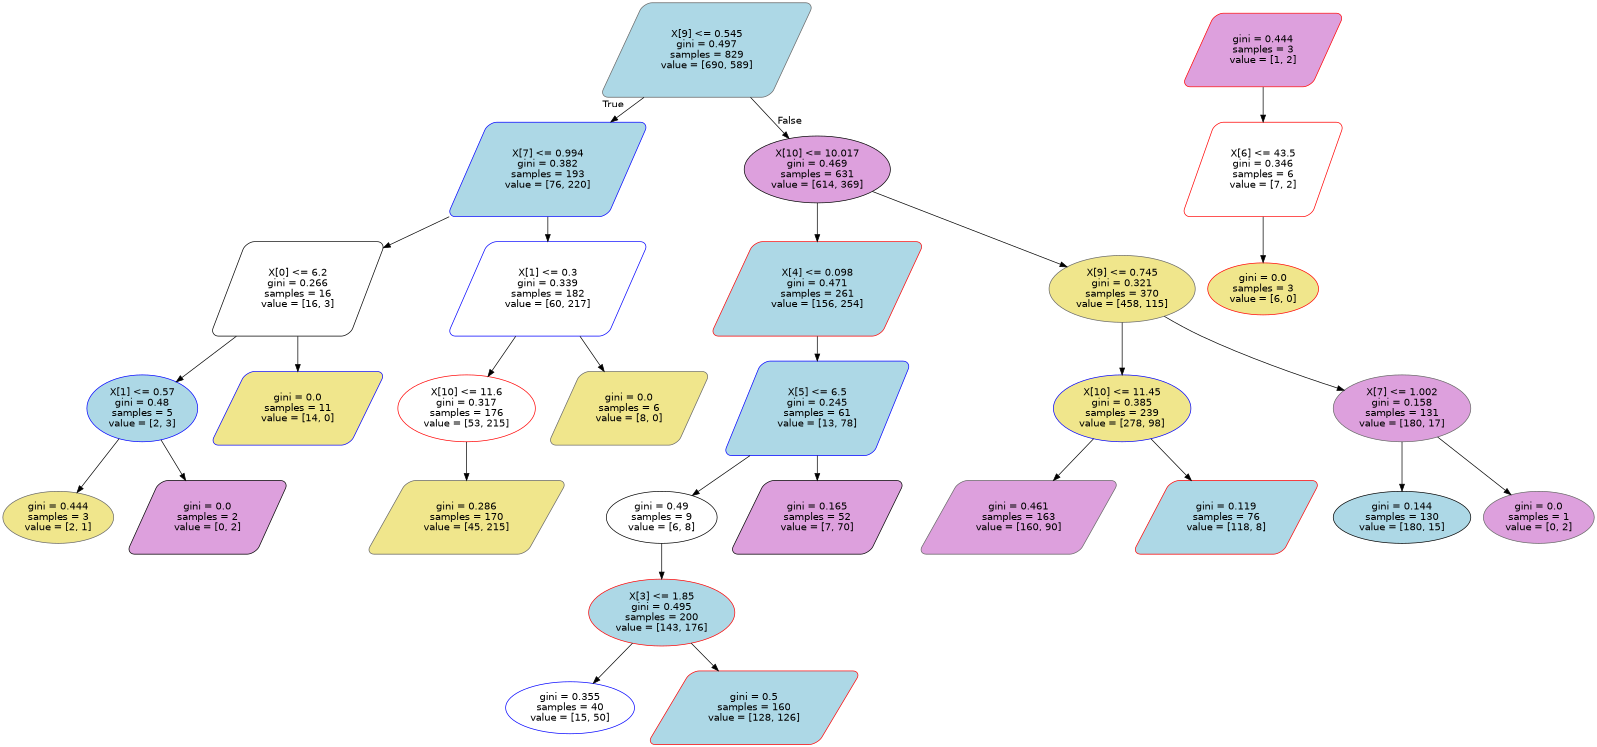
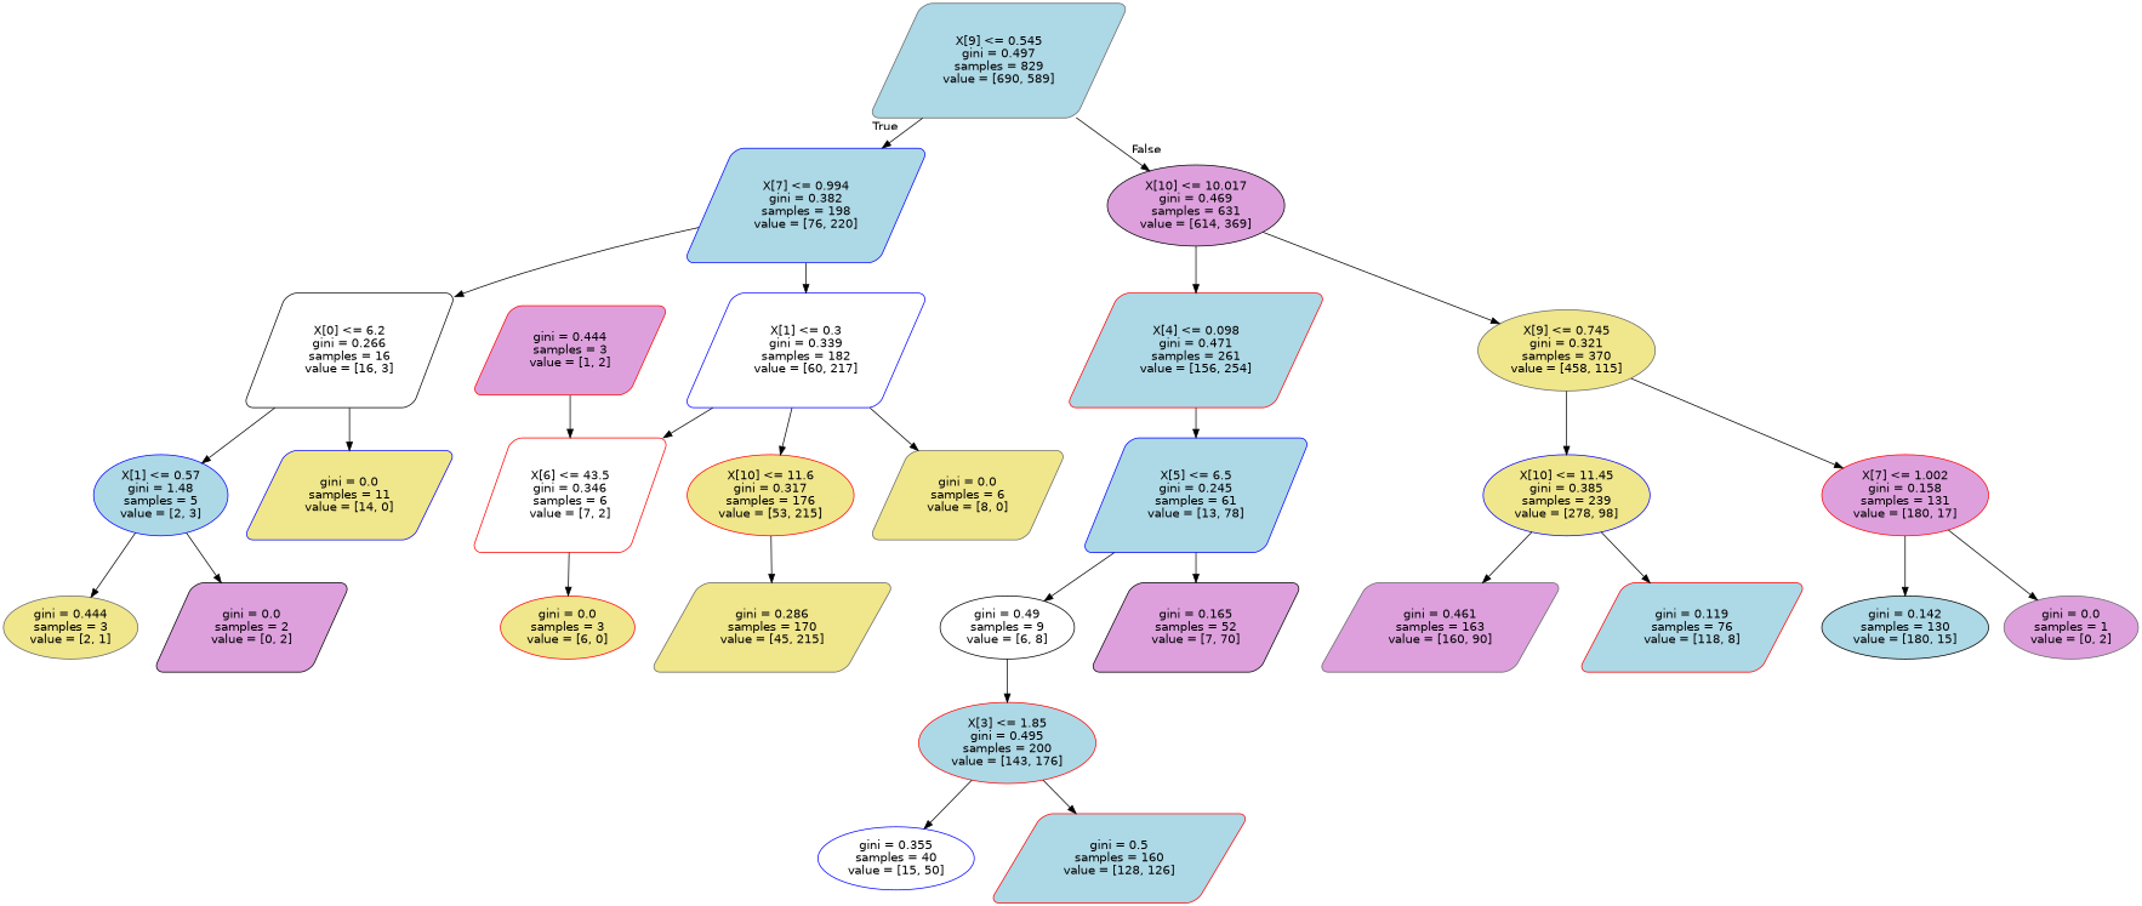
  digraph {
    node [color=gray40 fillcolor=lightblue fontname=helvetica shape=parallelogram style="filled, rounded"]
    edge [fontname=helvetica]
    n1 [label="X[9] <= 0.545\ngini = 0.497\nsamples = 829\nvalue = [690, 589]"]
-   n2 [color=blue label="X[7] <= 0.994\ngini = 0.382\nsamples = 193\nvalue = [76, 220]"]
+   n2 [color=blue label="X[7] <= 0.994\ngini = 0.382\nsamples = 198\nvalue = [76, 220]"]
    n3 [color=black fillcolor=plum label="X[10] <= 10.017\ngini = 0.469\nsamples = 631\nvalue = [614, 369]" shape=ellipse]
    n4 [color=black fillcolor=white label="X[0] <= 6.2\ngini = 0.266\nsamples = 16\nvalue = [16, 3]"]
    n5 [color=blue fillcolor=white label="X[1] <= 0.3\ngini = 0.339\nsamples = 182\nvalue = [60, 217]"]
    n6 [color=red label="X[4] <= 0.098\ngini = 0.471\nsamples = 261\nvalue = [156, 254]"]
    n7 [fillcolor=khaki label="X[9] <= 0.745\ngini = 0.321\nsamples = 370\nvalue = [458, 115]" shape=ellipse]
-   n8 [color=blue label="X[1] <= 0.57\ngini = 0.48\nsamples = 5\nvalue = [2, 3]" shape=ellipse]
+   n8 [color=blue label="X[1] <= 0.57\ngini = 1.48\nsamples = 5\nvalue = [2, 3]" shape=ellipse]
    n9 [color=blue fillcolor=khaki label="gini = 0.0\nsamples = 11\nvalue = [14, 0]"]
    n10 [color=red fillcolor=white label="X[6] <= 43.5\ngini = 0.346\nsamples = 6\nvalue = [7, 2]"]
-   n11 [color=red fillcolor=white label="X[10] <= 11.6\ngini = 0.317\nsamples = 176\nvalue = [53, 215]" shape=ellipse]
+   n11 [color=red fillcolor=khaki label="X[10] <= 11.6\ngini = 0.317\nsamples = 176\nvalue = [53, 215]" shape=ellipse]
    n12 [fillcolor=khaki label="gini = 0.0\nsamples = 6\nvalue = [8, 0]"]
    n13 [fillcolor=khaki label="gini = 0.444\nsamples = 3\nvalue = [2, 1]" shape=ellipse]
    n14 [color=black fillcolor=plum label="gini = 0.0\nsamples = 2\nvalue = [0, 2]"]
    n15 [color=red fillcolor=khaki label="gini = 0.0\nsamples = 3\nvalue = [6, 0]" shape=ellipse]
    n16 [fillcolor=khaki label="gini = 0.286\nsamples = 170\nvalue = [45, 215]"]
    n17 [color=red fillcolor=plum label="gini = 0.444\nsamples = 3\nvalue = [1, 2]"]
    n18 [color=blue label="X[5] <= 6.5\ngini = 0.245\nsamples = 61\nvalue = [13, 78]"]
    n19 [color=blue fillcolor=khaki label="X[10] <= 11.45\ngini = 0.385\nsamples = 239\nvalue = [278, 98]" shape=ellipse]
-   n20 [fillcolor=plum label="X[7] <= 1.002\ngini = 0.158\nsamples = 131\nvalue = [180, 17]" shape=ellipse]
+   n20 [color=red fillcolor=plum label="X[7] <= 1.002\ngini = 0.158\nsamples = 131\nvalue = [180, 17]" shape=ellipse]
    n21 [color=red label="X[3] <= 1.85\ngini = 0.495\nsamples = 200\nvalue = [143, 176]" shape=ellipse]
    n22 [color=blue fillcolor=white label="gini = 0.355\nsamples = 40\nvalue = [15, 50]" shape=ellipse]
    n23 [color=red label="gini = 0.5\nsamples = 160\nvalue = [128, 126]"]
    n24 [color=black fillcolor=white label="gini = 0.49\nsamples = 9\nvalue = [6, 8]" shape=ellipse]
    n25 [color=black fillcolor=plum label="gini = 0.165\nsamples = 52\nvalue = [7, 70]"]
    n26 [fillcolor=plum label="gini = 0.461\nsamples = 163\nvalue = [160, 90]"]
    n27 [color=red label="gini = 0.119\nsamples = 76\nvalue = [118, 8]"]
-   n28 [color=black label="gini = 0.144\nsamples = 130\nvalue = [180, 15]" shape=ellipse]
+   n28 [color=black label="gini = 0.142\nsamples = 130\nvalue = [180, 15]" shape=ellipse]
    n29 [fillcolor=plum label="gini = 0.0\nsamples = 1\nvalue = [0, 2]" shape=ellipse]
    n1 -> n2 [headlabel=True labelangle=45 labeldistance=2.5]
    n1 -> n3 [headlabel=False labelangle=-45 labeldistance=2.5]
    n2 -> n4
    n2 -> n5
    n3 -> n6
    n3 -> n7
    n4 -> n8
    n4 -> n9
+   n5 -> n10
    n5 -> n11
    n5 -> n12
    n6 -> n18
    n7 -> n19
    n7 -> n20
    n8 -> n13
    n8 -> n14
    n10 -> n15
    n11 -> n16
    n17 -> n10
    n18 -> n24
    n18 -> n25
    n19 -> n26
    n19 -> n27
    n20 -> n28
    n20 -> n29
    n21 -> n22
    n21 -> n23
    n24 -> n21
  }
